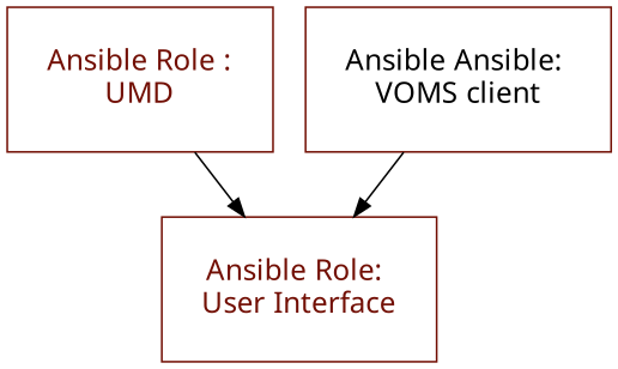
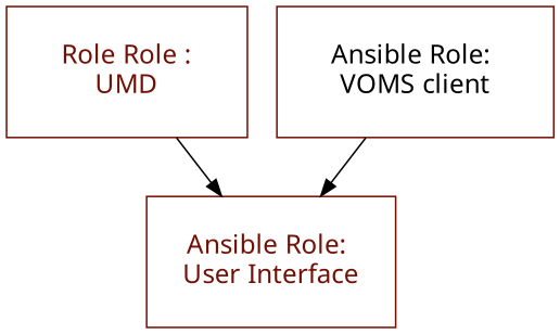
  digraph {
    node [color="#720F04" fontname="Permanent Marker" fontsize=16 margin=.3 shape=rectangle]
-   n1 [fontcolor="#720F04" label="Ansible Role :\nUMD"]
+   n1 [fontcolor="#720F04" label="Role Role :\nUMD"]
    n2 [fontcolor="#720F04;" label="Ansible Role: \nUser Interface"]
-   n3 [fontcolor="#720F\n    04;" label="Ansible Ansible: \nVOMS client"]
+   n3 [fontcolor="#720F\n    04;" label="Ansible Role: \nVOMS client"]
    n1 -> n2
    n3 -> n2
  }
